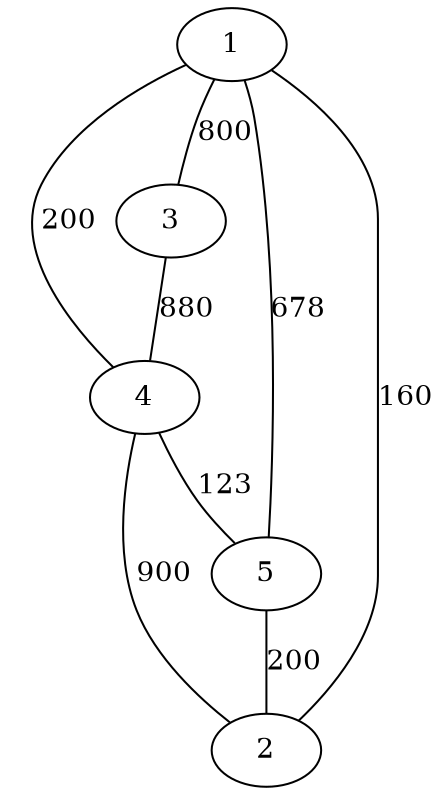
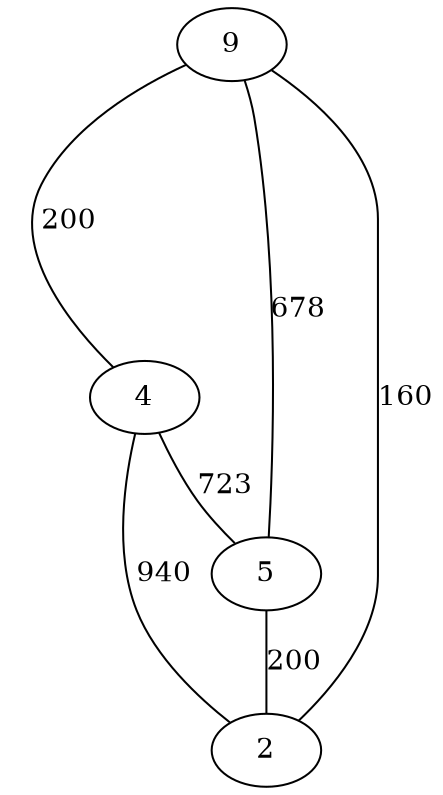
  graph {
-   1
+   1 [label=9]
    4
-   3
    5
    2
    1 -- 4 [label=200]
-   1 -- 3 [label=800]
-   4 -- 5 [label=123]
-   3 -- 4 [label=880]
+   4 -- 5 [label=723]
    5 -- 1 [label=678]
    5 -- 2 [label=200]
    2 -- 1 [label=160]
-   2 -- 4 [label=900]
+   2 -- 4 [label=940]
  }
